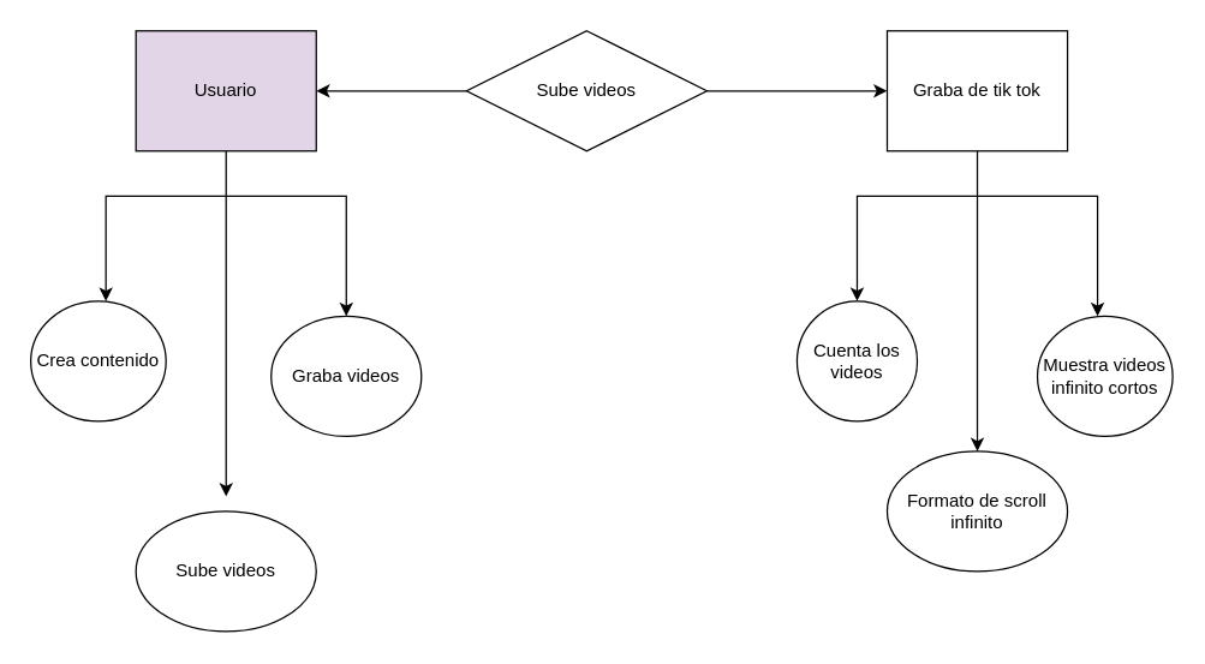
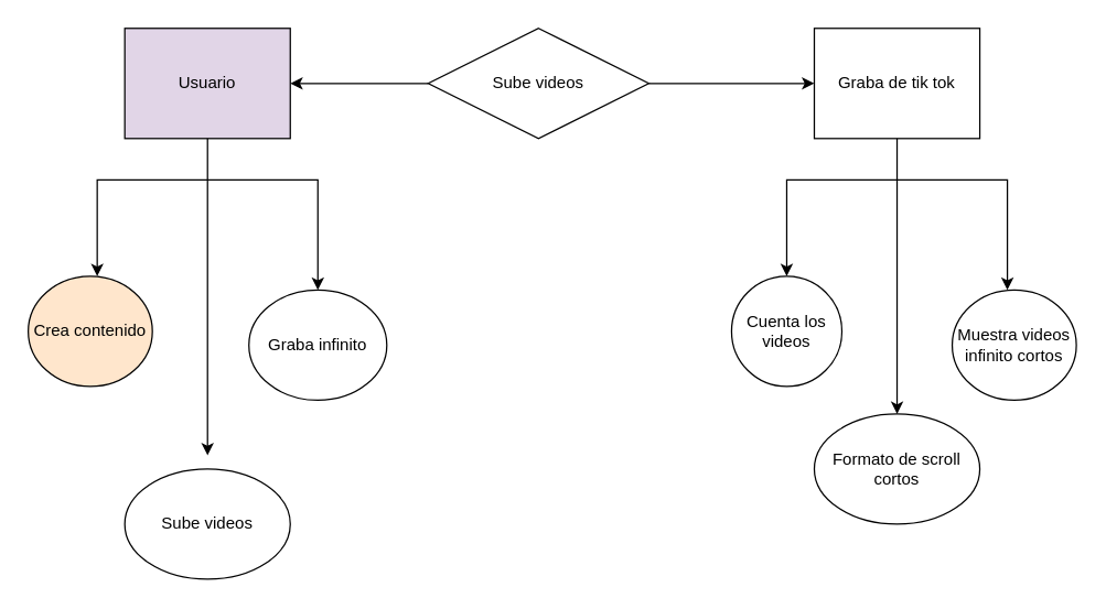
  <mxCell id="0" />
  <mxCell id="1" parent="0" />
  <mxCell id="2" style="edgeStyle=orthogonalEdgeStyle;rounded=0;orthogonalLoop=1;jettySize=auto;html=1;" edge="1" parent="1"><mxGeometry relative="1" as="geometry"><mxPoint x="150" y="330" as="targetPoint" /><mxPoint x="150" y="100" as="sourcePoint" /></mxGeometry></mxCell>
  <mxCell id="3" style="edgeStyle=orthogonalEdgeStyle;rounded=0;orthogonalLoop=1;jettySize=auto;html=1;" edge="1" parent="1"><mxGeometry relative="1" as="geometry"><mxPoint x="650" y="300" as="targetPoint" /><mxPoint x="650" y="100" as="sourcePoint" /></mxGeometry></mxCell>
  <mxCell id="4" style="edgeStyle=orthogonalEdgeStyle;rounded=0;orthogonalLoop=1;jettySize=auto;html=1;entryX=1;entryY=0.5;entryDx=0;entryDy=0;" edge="1" parent="1" source="6"><mxGeometry relative="1" as="geometry"><mxPoint x="210" y="60" as="targetPoint" /></mxGeometry></mxCell>
  <mxCell id="5" style="edgeStyle=orthogonalEdgeStyle;rounded=0;orthogonalLoop=1;jettySize=auto;html=1;entryX=0;entryY=0.5;entryDx=0;entryDy=0;" edge="1" parent="1" source="6"><mxGeometry relative="1" as="geometry"><mxPoint x="590" y="60" as="targetPoint" /></mxGeometry></mxCell>
  <mxCell id="6" value="Sube videos" style="rhombus;whiteSpace=wrap;html=1;" vertex="1" parent="1"><mxGeometry x="310" y="20" width="160" height="80" as="geometry" /></mxCell>
  <mxCell id="7" value="Usuario" style="rounded=0;whiteSpace=wrap;html=1;fillColor=#e1d5e7;" vertex="1" parent="1"><mxGeometry x="90" y="20" width="120" height="80" as="geometry" /></mxCell>
  <mxCell id="8" value="Graba de tik tok" style="rounded=0;whiteSpace=wrap;html=1;" vertex="1" parent="1"><mxGeometry x="590" y="20" width="120" height="80" as="geometry" /></mxCell>
  <mxCell id="9" value="" style="endArrow=classic;html=1;rounded=0;" edge="1" parent="1"><mxGeometry width="50" height="50" relative="1" as="geometry"><mxPoint x="150" y="130" as="sourcePoint" /><mxPoint x="230" y="210" as="targetPoint" /><Array as="points"><mxPoint x="230" y="130" /></Array></mxGeometry></mxCell>
  <mxCell id="10" value="" style="endArrow=classic;html=1;rounded=0;" edge="1" parent="1"><mxGeometry width="50" height="50" relative="1" as="geometry"><mxPoint x="150" y="130" as="sourcePoint" /><mxPoint x="70" y="200" as="targetPoint" /><Array as="points"><mxPoint x="70" y="130" /></Array></mxGeometry></mxCell>
  <mxCell id="11" value="" style="endArrow=classic;html=1;rounded=0;" edge="1" parent="1"><mxGeometry width="50" height="50" relative="1" as="geometry"><mxPoint x="650" y="130" as="sourcePoint" /><mxPoint x="730" y="210" as="targetPoint" /><Array as="points"><mxPoint x="730" y="130" /></Array></mxGeometry></mxCell>
  <mxCell id="12" value="" style="endArrow=classic;html=1;rounded=0;" edge="1" parent="1"><mxGeometry width="50" height="50" relative="1" as="geometry"><mxPoint x="650" y="130" as="sourcePoint" /><mxPoint x="570" y="200" as="targetPoint" /><Array as="points"><mxPoint x="570" y="130" /></Array></mxGeometry></mxCell>
  <mxCell id="13" value="Cuenta los videos" style="ellipse;whiteSpace=wrap;html=1;" vertex="1" parent="1"><mxGeometry x="530" y="200" width="80" height="80" as="geometry" /></mxCell>
  <mxCell id="14" value="Muestra videos infinito cortos" style="ellipse;whiteSpace=wrap;html=1;" vertex="1" parent="1"><mxGeometry x="690" y="210" width="90" height="80" as="geometry" /></mxCell>
- <mxCell id="15" value="Formato de scroll infinito" style="ellipse;whiteSpace=wrap;html=1;" vertex="1" parent="1"><mxGeometry x="590" y="300" width="120" height="80" as="geometry" /></mxCell>
- <mxCell id="16" value="Graba videos" style="ellipse;whiteSpace=wrap;html=1;" vertex="1" parent="1"><mxGeometry x="180" y="210" width="100" height="80" as="geometry" /></mxCell>
- <mxCell id="17" value="Crea contenido" style="ellipse;whiteSpace=wrap;html=1;" vertex="1" parent="1"><mxGeometry x="20" y="200" width="90" height="80" as="geometry" /></mxCell>
+ <mxCell id="15" value="Formato de scroll cortos" style="ellipse;whiteSpace=wrap;html=1;" vertex="1" parent="1"><mxGeometry x="590" y="300" width="120" height="80" as="geometry" /></mxCell>
+ <mxCell id="16" value="Graba infinito" style="ellipse;whiteSpace=wrap;html=1;" vertex="1" parent="1"><mxGeometry x="180" y="210" width="100" height="80" as="geometry" /></mxCell>
+ <mxCell id="17" value="Crea contenido" style="ellipse;whiteSpace=wrap;html=1;fillColor=#ffe6cc;" vertex="1" parent="1"><mxGeometry x="20" y="200" width="90" height="80" as="geometry" /></mxCell>
  <mxCell id="18" value="Sube videos" style="ellipse;whiteSpace=wrap;html=1;" vertex="1" parent="1"><mxGeometry x="90" y="340" width="120" height="80" as="geometry" /></mxCell>
